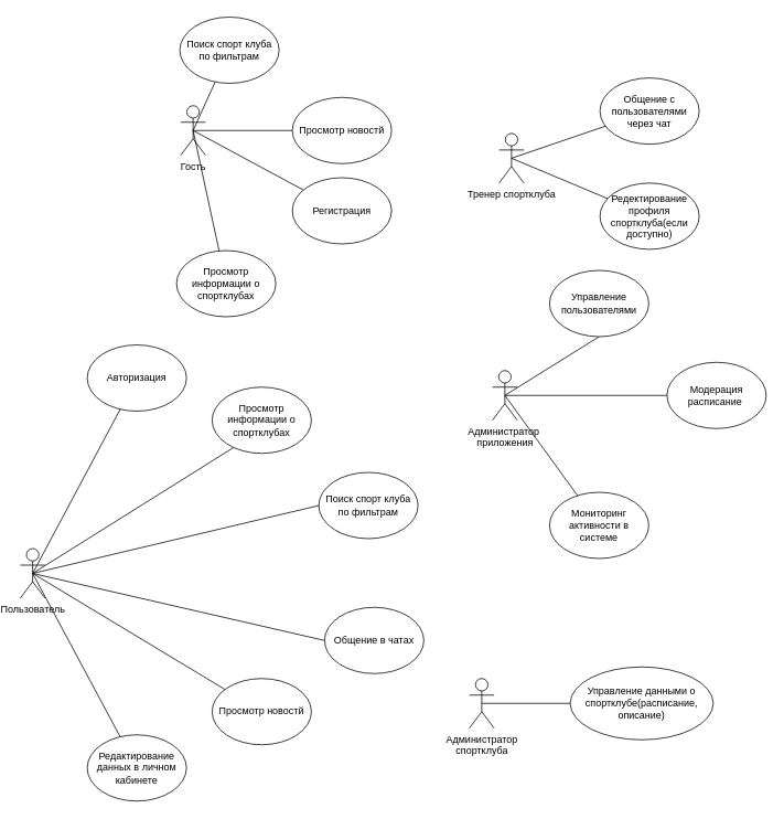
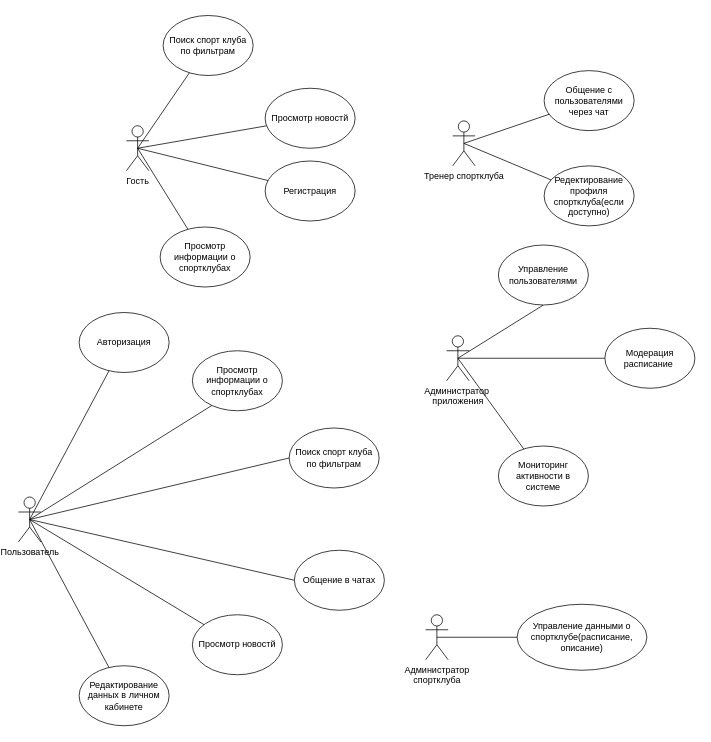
  <mxCell id="0" />
  <mxCell id="1" parent="0" />
  <mxCell id="2" style="rounded=0;orthogonalLoop=1;jettySize=auto;html=1;exitX=0.5;exitY=0.5;exitDx=0;exitDy=0;exitPerimeter=0;endArrow=none;endFill=0;" parent="1" source="8" target="9" edge="1"><mxGeometry relative="1" as="geometry" /></mxCell>
  <mxCell id="3" style="rounded=0;orthogonalLoop=1;jettySize=auto;html=1;exitX=0.5;exitY=0.5;exitDx=0;exitDy=0;exitPerimeter=0;entryX=0.247;entryY=0.883;entryDx=0;entryDy=0;entryPerimeter=0;endArrow=none;endFill=0;" parent="1" source="8" target="10" edge="1"><mxGeometry relative="1" as="geometry" /></mxCell>
  <mxCell id="4" style="rounded=0;orthogonalLoop=1;jettySize=auto;html=1;exitX=0.5;exitY=0.5;exitDx=0;exitDy=0;exitPerimeter=0;entryX=0;entryY=0.5;entryDx=0;entryDy=0;endArrow=none;endFill=0;" parent="1" source="8" target="11" edge="1"><mxGeometry relative="1" as="geometry" /></mxCell>
  <mxCell id="5" style="rounded=0;orthogonalLoop=1;jettySize=auto;html=1;exitX=0.5;exitY=0.5;exitDx=0;exitDy=0;exitPerimeter=0;entryX=0;entryY=0.5;entryDx=0;entryDy=0;endArrow=none;endFill=0;" parent="1" source="8" target="12" edge="1"><mxGeometry relative="1" as="geometry" /></mxCell>
  <mxCell id="6" style="rounded=0;orthogonalLoop=1;jettySize=auto;html=1;exitX=0.5;exitY=0.5;exitDx=0;exitDy=0;exitPerimeter=0;endArrow=none;endFill=0;" parent="1" source="8" target="13" edge="1"><mxGeometry relative="1" as="geometry" /></mxCell>
  <mxCell id="7" style="rounded=0;orthogonalLoop=1;jettySize=auto;html=1;exitX=0.5;exitY=0.5;exitDx=0;exitDy=0;exitPerimeter=0;endArrow=none;endFill=0;" parent="1" source="8" target="14" edge="1"><mxGeometry relative="1" as="geometry" /></mxCell>
  <mxCell id="8" value="Пользователь" style="shape=umlActor;verticalLabelPosition=bottom;verticalAlign=top;html=1;outlineConnect=0;" parent="1" vertex="1"><mxGeometry x="20" y="662" width="30" height="60" as="geometry" /></mxCell>
  <mxCell id="9" value="Авторизация" style="ellipse;whiteSpace=wrap;html=1;" parent="1" vertex="1"><mxGeometry x="101" y="416" width="120" height="80" as="geometry" /></mxCell>
  <mxCell id="10" value="Просмотр информации о спортклубах" style="ellipse;whiteSpace=wrap;html=1;" parent="1" vertex="1"><mxGeometry x="252" y="467" width="120" height="80" as="geometry" /></mxCell>
  <mxCell id="11" value="Поиск спорт клуба по фильтрам" style="ellipse;whiteSpace=wrap;html=1;" parent="1" vertex="1"><mxGeometry x="381" y="570" width="120" height="80" as="geometry" /></mxCell>
  <mxCell id="12" value="Общение в чатах" style="ellipse;whiteSpace=wrap;html=1;" parent="1" vertex="1"><mxGeometry x="388" y="733" width="120" height="80" as="geometry" /></mxCell>
  <mxCell id="13" value="Просмотр новостй" style="ellipse;whiteSpace=wrap;html=1;" parent="1" vertex="1"><mxGeometry x="252" y="819" width="120" height="80" as="geometry" /></mxCell>
  <mxCell id="14" value="Редактирование данных в личном кабинете" style="ellipse;whiteSpace=wrap;html=1;" parent="1" vertex="1"><mxGeometry x="101" y="887" width="120" height="80" as="geometry" /></mxCell>
  <mxCell id="15" style="rounded=0;orthogonalLoop=1;jettySize=auto;html=1;exitX=0.5;exitY=0.5;exitDx=0;exitDy=0;exitPerimeter=0;endArrow=none;endFill=0;" parent="1" source="18" target="20" edge="1"><mxGeometry relative="1" as="geometry" /></mxCell>
  <mxCell id="16" style="rounded=0;orthogonalLoop=1;jettySize=auto;html=1;exitX=0.5;exitY=0.5;exitDx=0;exitDy=0;exitPerimeter=0;entryX=0.5;entryY=1;entryDx=0;entryDy=0;endArrow=none;endFill=0;" parent="1" source="18" target="19" edge="1"><mxGeometry relative="1" as="geometry" /></mxCell>
  <mxCell id="17" style="rounded=0;orthogonalLoop=1;jettySize=auto;html=1;exitX=0.5;exitY=0.5;exitDx=0;exitDy=0;exitPerimeter=0;endArrow=none;endFill=0;" parent="1" source="18" target="21" edge="1"><mxGeometry relative="1" as="geometry" /></mxCell>
  <mxCell id="18" value="Администратор&amp;nbsp;&lt;div&gt;приложения&lt;/div&gt;" style="shape=umlActor;verticalLabelPosition=bottom;verticalAlign=top;html=1;outlineConnect=0;" parent="1" vertex="1"><mxGeometry x="591" y="447" width="30" height="60" as="geometry" /></mxCell>
  <mxCell id="19" value="Управление пользователями" style="ellipse;whiteSpace=wrap;html=1;" parent="1" vertex="1"><mxGeometry x="660" y="326" width="120" height="80" as="geometry" /></mxCell>
  <mxCell id="20" value="Модерация расписание&amp;nbsp;" style="ellipse;whiteSpace=wrap;html=1;" parent="1" vertex="1"><mxGeometry x="802" y="437" width="120" height="80" as="geometry" /></mxCell>
  <mxCell id="21" value="Мониторинг активности в системе" style="ellipse;whiteSpace=wrap;html=1;" parent="1" vertex="1"><mxGeometry x="660" y="594" width="120" height="80" as="geometry" /></mxCell>
  <mxCell id="22" style="rounded=0;orthogonalLoop=1;jettySize=auto;html=1;exitX=0.5;exitY=0.5;exitDx=0;exitDy=0;exitPerimeter=0;endArrow=none;endFill=0;" parent="1" source="24" target="25" edge="1"><mxGeometry relative="1" as="geometry" /></mxCell>
  <mxCell id="23" style="rounded=0;orthogonalLoop=1;jettySize=auto;html=1;exitX=0.5;exitY=0.5;exitDx=0;exitDy=0;exitPerimeter=0;endArrow=none;endFill=0;" parent="1" source="24" target="26" edge="1"><mxGeometry relative="1" as="geometry" /></mxCell>
  <mxCell id="24" value="Тренер спортклуба" style="shape=umlActor;verticalLabelPosition=bottom;verticalAlign=top;html=1;outlineConnect=0;" parent="1" vertex="1"><mxGeometry x="599" y="160.5" width="30" height="60" as="geometry" /></mxCell>
  <mxCell id="25" value="Общение с пользователями через чат" style="ellipse;whiteSpace=wrap;html=1;" parent="1" vertex="1"><mxGeometry x="721" y="93.5" width="120" height="80" as="geometry" /></mxCell>
  <mxCell id="26" value="Редектирование профиля спортклуба(если доступно)" style="ellipse;whiteSpace=wrap;html=1;" parent="1" vertex="1"><mxGeometry x="721" y="220.5" width="120" height="80" as="geometry" /></mxCell>
  <mxCell id="27" style="edgeStyle=orthogonalEdgeStyle;rounded=0;orthogonalLoop=1;jettySize=auto;html=1;exitX=0.5;exitY=0.5;exitDx=0;exitDy=0;exitPerimeter=0;endArrow=none;endFill=0;" parent="1" source="28" target="29" edge="1"><mxGeometry relative="1" as="geometry" /></mxCell>
  <mxCell id="28" value="Администратор&lt;div&gt;спортклуба&lt;/div&gt;" style="shape=umlActor;verticalLabelPosition=bottom;verticalAlign=top;html=1;outlineConnect=0;" parent="1" vertex="1"><mxGeometry x="563" y="819" width="30" height="60" as="geometry" /></mxCell>
  <mxCell id="29" value="Управление данными о спортклубе(расписание, описание)" style="ellipse;whiteSpace=wrap;html=1;" parent="1" vertex="1"><mxGeometry x="685" y="805" width="173" height="88" as="geometry" /></mxCell>
  <mxCell id="30" style="rounded=0;orthogonalLoop=1;jettySize=auto;html=1;exitX=0.5;exitY=0.5;exitDx=0;exitDy=0;exitPerimeter=0;endArrow=none;endFill=0;" edge="1" parent="1" source="34" target="35"><mxGeometry relative="1" as="geometry" /></mxCell>
  <mxCell id="31" style="rounded=0;orthogonalLoop=1;jettySize=auto;html=1;exitX=0.5;exitY=0.5;exitDx=0;exitDy=0;exitPerimeter=0;endArrow=none;endFill=0;" edge="1" parent="1" source="34" target="38"><mxGeometry relative="1" as="geometry" /></mxCell>
  <mxCell id="32" style="rounded=0;orthogonalLoop=1;jettySize=auto;html=1;exitX=0.5;exitY=0.5;exitDx=0;exitDy=0;exitPerimeter=0;endArrow=none;endFill=0;" edge="1" parent="1" source="34" target="37"><mxGeometry relative="1" as="geometry" /></mxCell>
  <mxCell id="33" style="rounded=0;orthogonalLoop=1;jettySize=auto;html=1;exitX=0.5;exitY=0.5;exitDx=0;exitDy=0;exitPerimeter=0;endArrow=none;endFill=0;" edge="1" parent="1" source="34" target="36"><mxGeometry relative="1" as="geometry" /></mxCell>
- <mxCell id="34" value="Гость" style="shape=umlActor;verticalLabelPosition=bottom;verticalAlign=top;html=1;outlineConnect=0;" vertex="1" parent="1"><mxGeometry x="214" y="127" width="30" height="60" as="geometry" /></mxCell>
+ <mxCell id="34" value="Гость" style="shape=umlActor;verticalLabelPosition=bottom;verticalAlign=top;html=1;outlineConnect=0;" vertex="1" parent="1"><mxGeometry x="164" y="167" width="30" height="60" as="geometry" /></mxCell>
  <mxCell id="35" value="Регистрация" style="ellipse;whiteSpace=wrap;html=1;" vertex="1" parent="1"><mxGeometry x="349" y="214" width="120" height="80" as="geometry" /></mxCell>
  <mxCell id="36" value="Просмотр информации о спортклубах" style="ellipse;whiteSpace=wrap;html=1;" vertex="1" parent="1"><mxGeometry x="209" y="302" width="120" height="80" as="geometry" /></mxCell>
  <mxCell id="37" value="Поиск спорт клуба по фильтрам" style="ellipse;whiteSpace=wrap;html=1;" vertex="1" parent="1"><mxGeometry x="213" y="20" width="120" height="80" as="geometry" /></mxCell>
  <mxCell id="38" value="Просмотр новостй" style="ellipse;whiteSpace=wrap;html=1;" vertex="1" parent="1"><mxGeometry x="349" y="117" width="120" height="80" as="geometry" /></mxCell>
